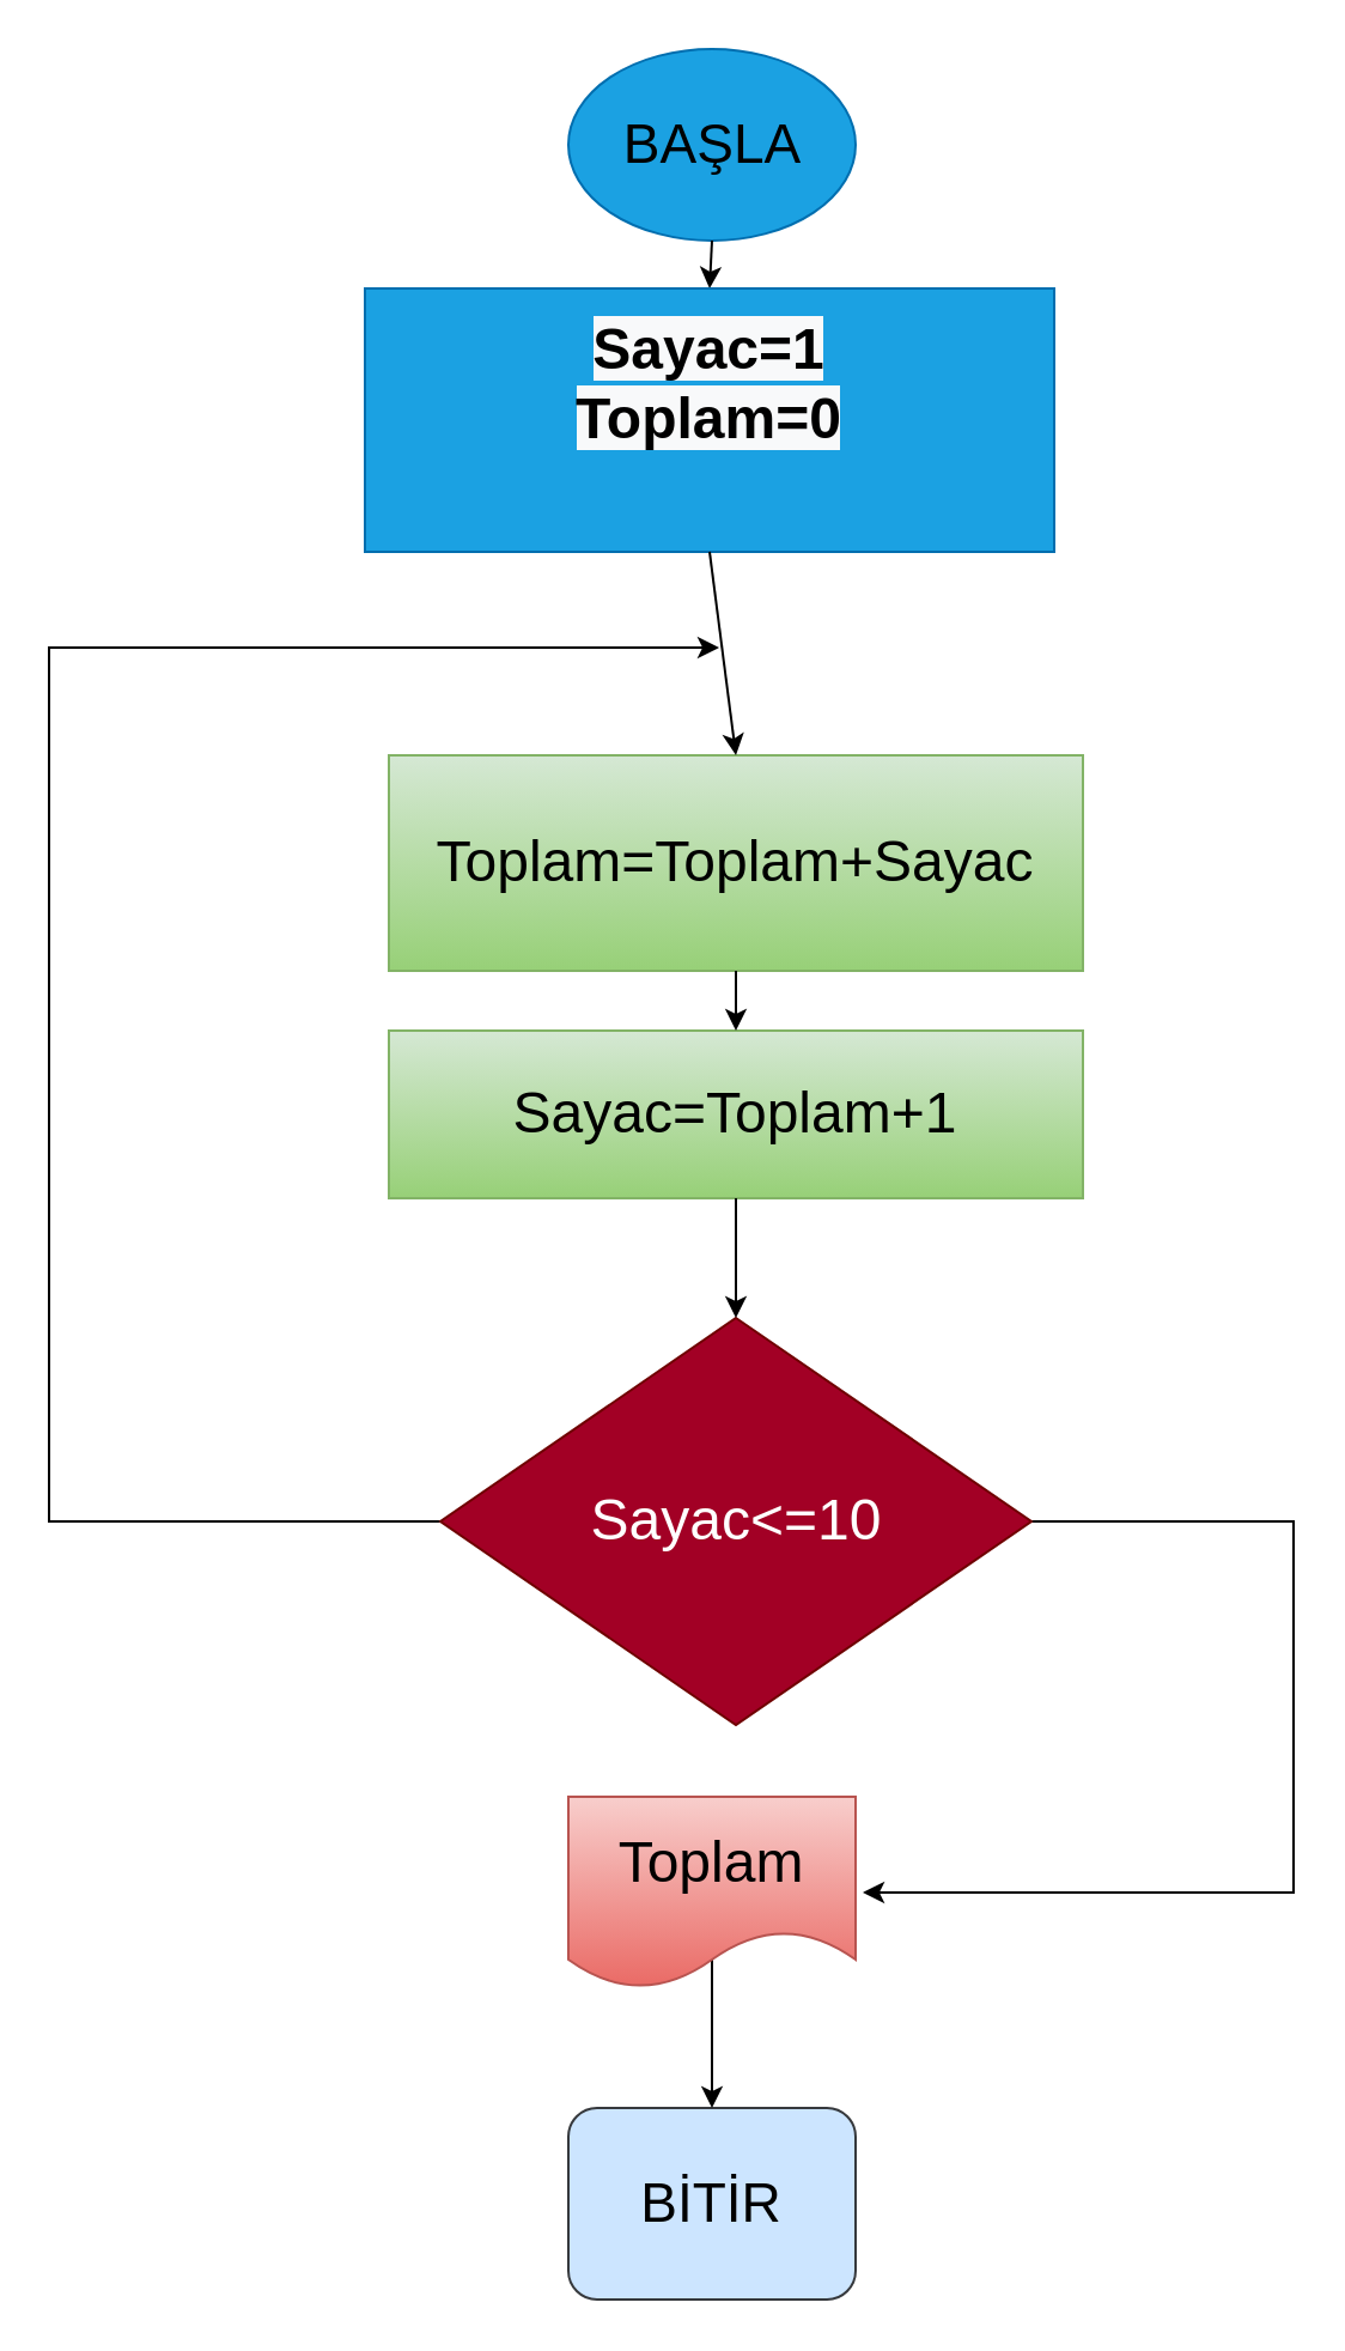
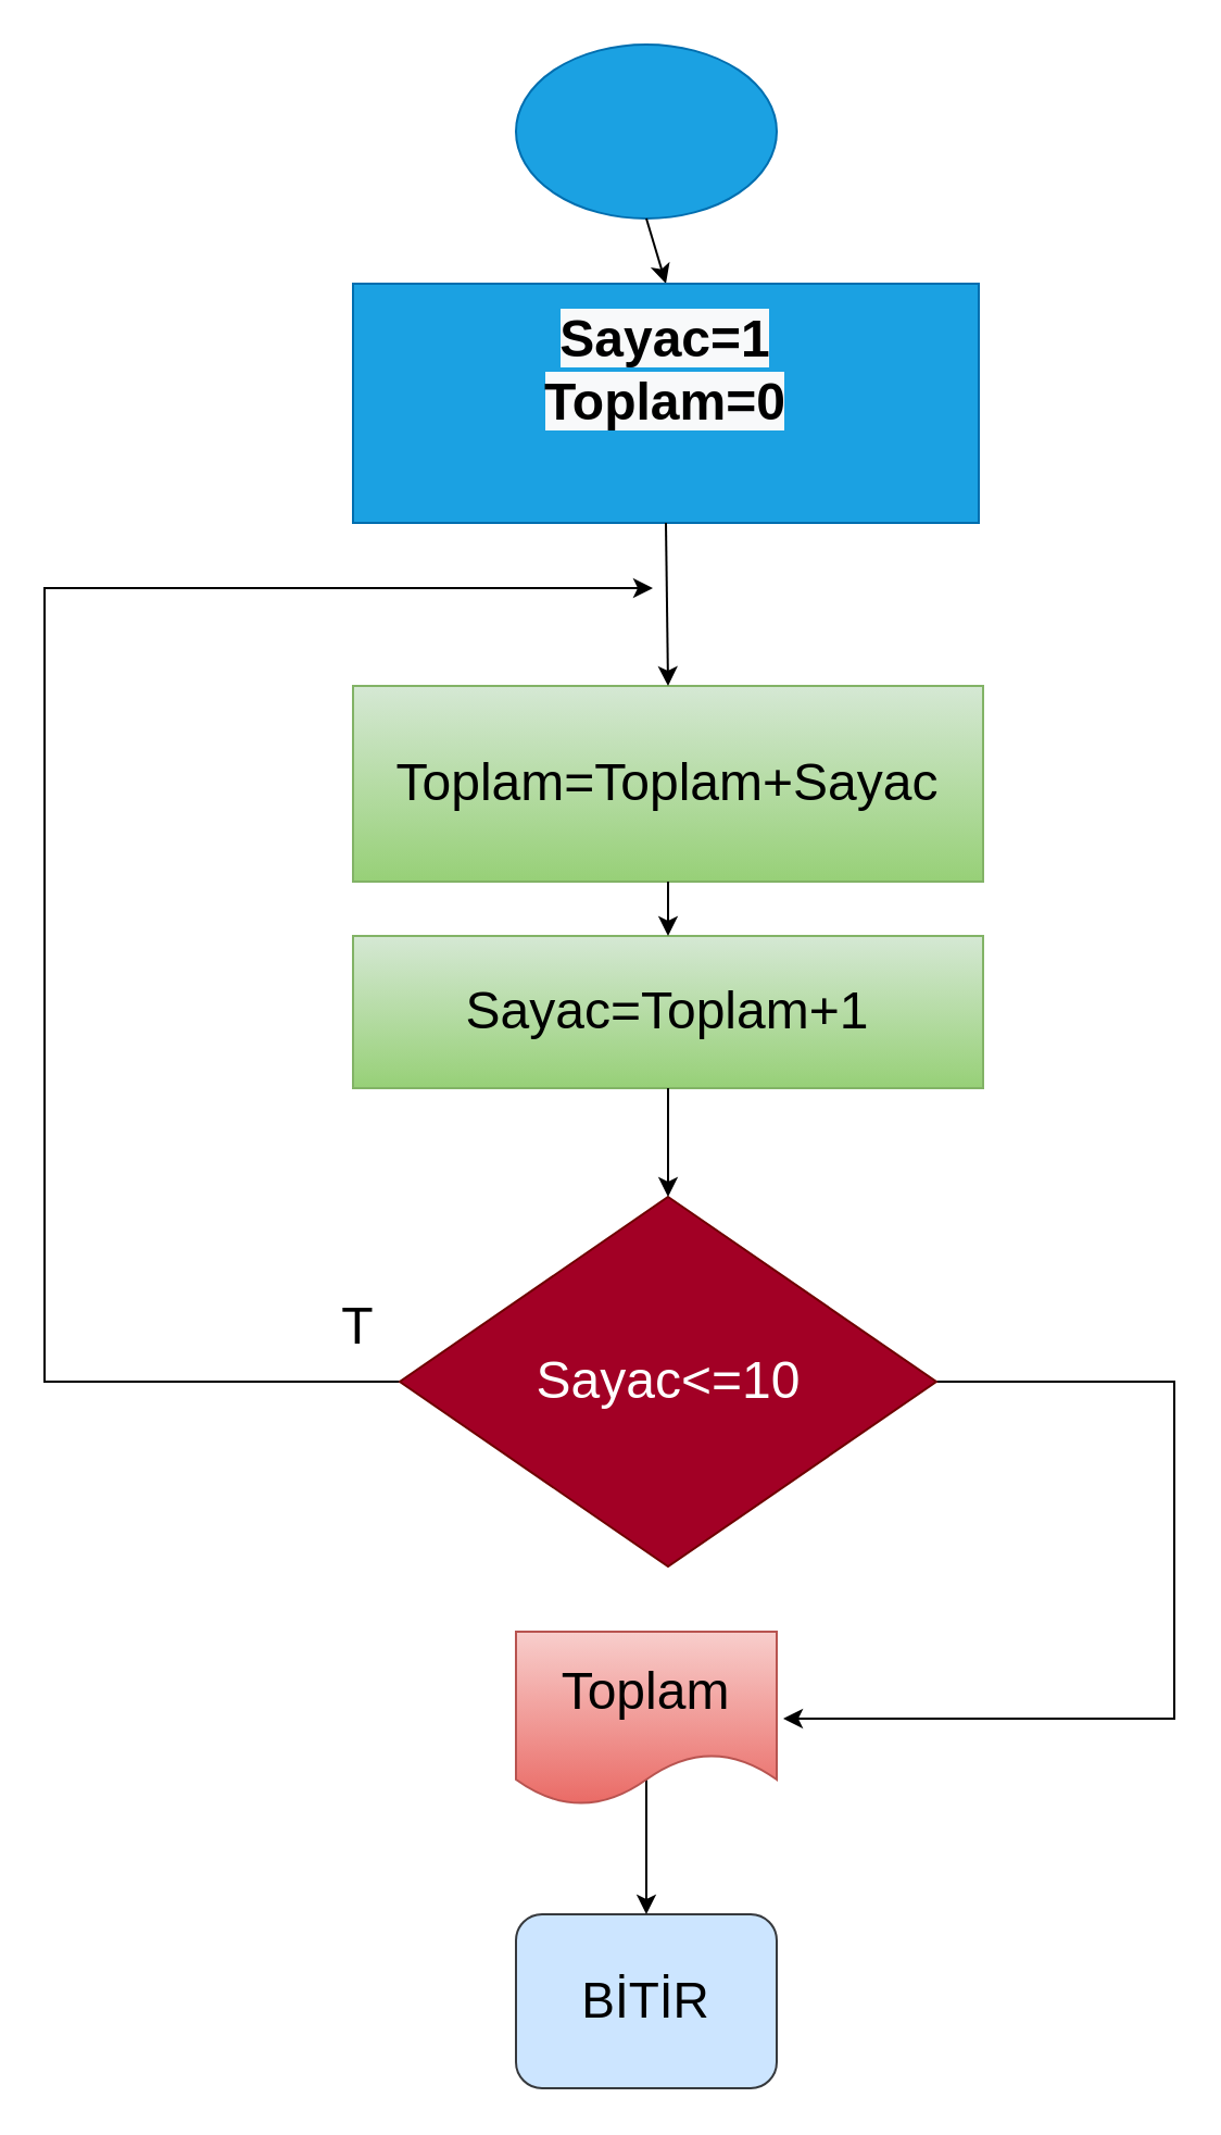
  <mxCell id="0" />
  <mxCell id="1" parent="0" />
  <mxCell id="2" value="" style="ellipse;whiteSpace=wrap;html=1;fillColor=#1ba1e2;strokeColor=#006EAF;fontColor=#ffffff;labelBackgroundColor=#4AC3FF;" vertex="1" parent="1"><mxGeometry x="237" y="20" width="120" height="80" as="geometry" /></mxCell>
  <mxCell id="3" value="" style="endArrow=classic;html=1;rounded=0;fontColor=#000000;exitX=0.5;exitY=1;exitDx=0;exitDy=0;entryX=0.5;entryY=0;entryDx=0;entryDy=0;" edge="1" parent="1" source="2" target="6"><mxGeometry width="50" height="50" relative="1" as="geometry"><mxPoint x="240" y="390" as="sourcePoint" /><mxPoint x="71.5" y="260" as="targetPoint" /></mxGeometry></mxCell>
- <mxCell id="4" value="BAŞLA" style="text;html=1;resizable=0;autosize=1;align=center;verticalAlign=middle;points=[];fillColor=none;strokeColor=none;rounded=0;labelBackgroundColor=none;fontSize=23;fontColor=#000000;" vertex="1" parent="1"><mxGeometry x="247" y="40" width="100" height="40" as="geometry" /></mxCell>
  <mxCell id="5" value="BİTİR" style="whiteSpace=wrap;html=1;labelBackgroundColor=none;fontSize=23;fillColor=#cce5ff;strokeColor=#36393d;rounded=1;" vertex="1" parent="1"><mxGeometry x="237" y="880" width="120" height="80" as="geometry" /></mxCell>
- <mxCell id="6" value="&#10;&lt;span style=&quot;color: rgb(0, 0, 0); font-family: Helvetica; font-size: 24px; font-style: normal; font-variant-ligatures: normal; font-variant-caps: normal; font-weight: 700; letter-spacing: normal; orphans: 2; text-align: center; text-indent: 0px; text-transform: none; widows: 2; word-spacing: 0px; -webkit-text-stroke-width: 0px; background-color: rgb(248, 249, 250); text-decoration-thickness: initial; text-decoration-style: initial; text-decoration-color: initial; float: none; display: inline !important;&quot;&gt;Sayac=1&lt;/span&gt;&lt;br style=&quot;color: rgb(0, 0, 0); font-family: Helvetica; font-size: 24px; font-style: normal; font-variant-ligatures: normal; font-variant-caps: normal; font-weight: 700; letter-spacing: normal; orphans: 2; text-align: center; text-indent: 0px; text-transform: none; widows: 2; word-spacing: 0px; -webkit-text-stroke-width: 0px; background-color: rgb(248, 249, 250); text-decoration-thickness: initial; text-decoration-style: initial; text-decoration-color: initial;&quot;&gt;&lt;span style=&quot;color: rgb(0, 0, 0); font-family: Helvetica; font-size: 24px; font-style: normal; font-variant-ligatures: normal; font-variant-caps: normal; font-weight: 700; letter-spacing: normal; orphans: 2; text-align: center; text-indent: 0px; text-transform: none; widows: 2; word-spacing: 0px; -webkit-text-stroke-width: 0px; background-color: rgb(248, 249, 250); text-decoration-thickness: initial; text-decoration-style: initial; text-decoration-color: initial; float: none; display: inline !important;&quot;&gt;Toplam=0&lt;/span&gt;&#10;&#10;" style="rounded=0;whiteSpace=wrap;html=1;labelBackgroundColor=none;fontSize=24;fillColor=#1ba1e2;strokeColor=#006EAF;fontColor=#ffffff;" vertex="1" parent="1"><mxGeometry x="152" y="120" width="288" height="110" as="geometry" /></mxCell>
+ <mxCell id="6" value="&#10;&lt;span style=&quot;color: rgb(0, 0, 0); font-family: Helvetica; font-size: 24px; font-style: normal; font-variant-ligatures: normal; font-variant-caps: normal; font-weight: 700; letter-spacing: normal; orphans: 2; text-align: center; text-indent: 0px; text-transform: none; widows: 2; word-spacing: 0px; -webkit-text-stroke-width: 0px; background-color: rgb(248, 249, 250); text-decoration-thickness: initial; text-decoration-style: initial; text-decoration-color: initial; float: none; display: inline !important;&quot;&gt;Sayac=1&lt;/span&gt;&lt;br style=&quot;color: rgb(0, 0, 0); font-family: Helvetica; font-size: 24px; font-style: normal; font-variant-ligatures: normal; font-variant-caps: normal; font-weight: 700; letter-spacing: normal; orphans: 2; text-align: center; text-indent: 0px; text-transform: none; widows: 2; word-spacing: 0px; -webkit-text-stroke-width: 0px; background-color: rgb(248, 249, 250); text-decoration-thickness: initial; text-decoration-style: initial; text-decoration-color: initial;&quot;&gt;&lt;span style=&quot;color: rgb(0, 0, 0); font-family: Helvetica; font-size: 24px; font-style: normal; font-variant-ligatures: normal; font-variant-caps: normal; font-weight: 700; letter-spacing: normal; orphans: 2; text-align: center; text-indent: 0px; text-transform: none; widows: 2; word-spacing: 0px; -webkit-text-stroke-width: 0px; background-color: rgb(248, 249, 250); text-decoration-thickness: initial; text-decoration-style: initial; text-decoration-color: initial; float: none; display: inline !important;&quot;&gt;Toplam=0&lt;/span&gt;&#10;&#10;" style="rounded=0;whiteSpace=wrap;html=1;labelBackgroundColor=none;fontSize=24;fillColor=#1ba1e2;strokeColor=#006EAF;fontColor=#ffffff;" vertex="1" parent="1"><mxGeometry x="162" y="130" width="288" height="110" as="geometry" /></mxCell>
  <mxCell id="7" value="Toplam=Toplam+Sayac" style="rounded=0;whiteSpace=wrap;html=1;labelBackgroundColor=none;fontSize=24;fillColor=#d5e8d4;gradientColor=#97d077;strokeColor=#82b366;" vertex="1" parent="1"><mxGeometry x="162" y="315" width="290" height="90" as="geometry" /></mxCell>
  <mxCell id="8" value="" style="endArrow=classic;html=1;rounded=0;fontSize=24;fontColor=#000000;entryX=0.5;entryY=0;entryDx=0;entryDy=0;exitX=0.5;exitY=1;exitDx=0;exitDy=0;" edge="1" parent="1" source="6" target="7"><mxGeometry width="50" height="50" relative="1" as="geometry"><mxPoint x="160" y="400" as="sourcePoint" /><mxPoint x="210" y="350" as="targetPoint" /></mxGeometry></mxCell>
  <mxCell id="9" value="Sayac=Toplam+1" style="rounded=0;whiteSpace=wrap;html=1;labelBackgroundColor=none;fontSize=24;fillColor=#d5e8d4;gradientColor=#97d077;strokeColor=#82b366;" vertex="1" parent="1"><mxGeometry x="162" y="430" width="290" height="70" as="geometry" /></mxCell>
  <mxCell id="10" value="" style="endArrow=classic;html=1;rounded=0;fontSize=24;fontColor=#000000;entryX=0.5;entryY=0;entryDx=0;entryDy=0;exitX=0.5;exitY=1;exitDx=0;exitDy=0;" edge="1" parent="1" source="7" target="9"><mxGeometry width="50" height="50" relative="1" as="geometry"><mxPoint x="160" y="400" as="sourcePoint" /><mxPoint x="210" y="350" as="targetPoint" /></mxGeometry></mxCell>
  <mxCell id="11" style="edgeStyle=orthogonalEdgeStyle;rounded=0;orthogonalLoop=1;jettySize=auto;html=1;exitX=0;exitY=0.5;exitDx=0;exitDy=0;fontSize=24;fontColor=#000000;" edge="1" parent="1" source="13"><mxGeometry relative="1" as="geometry"><mxPoint x="300" y="270" as="targetPoint" /><Array as="points"><mxPoint x="20" y="635" /><mxPoint x="20" y="270" /></Array></mxGeometry></mxCell>
  <mxCell id="12" style="edgeStyle=orthogonalEdgeStyle;rounded=0;orthogonalLoop=1;jettySize=auto;html=1;fontSize=24;fontColor=#000000;" edge="1" parent="1" source="13"><mxGeometry relative="1" as="geometry"><mxPoint x="360" y="790" as="targetPoint" /><Array as="points"><mxPoint x="540" y="635" /><mxPoint x="540" y="790" /><mxPoint x="360" y="790" /></Array></mxGeometry></mxCell>
  <mxCell id="13" value="Sayac&amp;lt;=10" style="rhombus;whiteSpace=wrap;html=1;labelBackgroundColor=none;fontSize=24;fontColor=#ffffff;fillColor=#a20025;strokeColor=#6F0000;" vertex="1" parent="1"><mxGeometry x="183.5" y="550" width="247" height="170" as="geometry" /></mxCell>
  <mxCell id="14" value="" style="endArrow=classic;html=1;rounded=0;fontSize=24;fontColor=#000000;entryX=0.5;entryY=0;entryDx=0;entryDy=0;" edge="1" parent="1" source="9" target="13"><mxGeometry width="50" height="50" relative="1" as="geometry"><mxPoint x="160" y="680" as="sourcePoint" /><mxPoint x="210" y="630" as="targetPoint" /></mxGeometry></mxCell>
+ <mxCell id="15" value="T" style="text;html=1;resizable=0;autosize=1;align=center;verticalAlign=middle;points=[];fillColor=none;strokeColor=none;rounded=0;labelBackgroundColor=none;fontSize=24;fontColor=#000000;" vertex="1" parent="1"><mxGeometry x="143.5" y="590" width="40" height="40" as="geometry" /></mxCell>
  <mxCell id="16" style="edgeStyle=orthogonalEdgeStyle;rounded=0;orthogonalLoop=1;jettySize=auto;html=1;exitX=0;exitY=0.75;exitDx=0;exitDy=0;entryX=0.5;entryY=0;entryDx=0;entryDy=0;fontSize=24;fontColor=#000000;" edge="1" parent="1" source="17" target="5"><mxGeometry relative="1" as="geometry"><Array as="points"><mxPoint x="297" y="810" /></Array></mxGeometry></mxCell>
  <mxCell id="17" value="Toplam" style="shape=document;whiteSpace=wrap;html=1;boundedLbl=1;labelBackgroundColor=none;fontSize=24;fillColor=#f8cecc;strokeColor=#b85450;gradientColor=#ea6b66;" vertex="1" parent="1"><mxGeometry x="237" y="750" width="120" height="80" as="geometry" /></mxCell>
